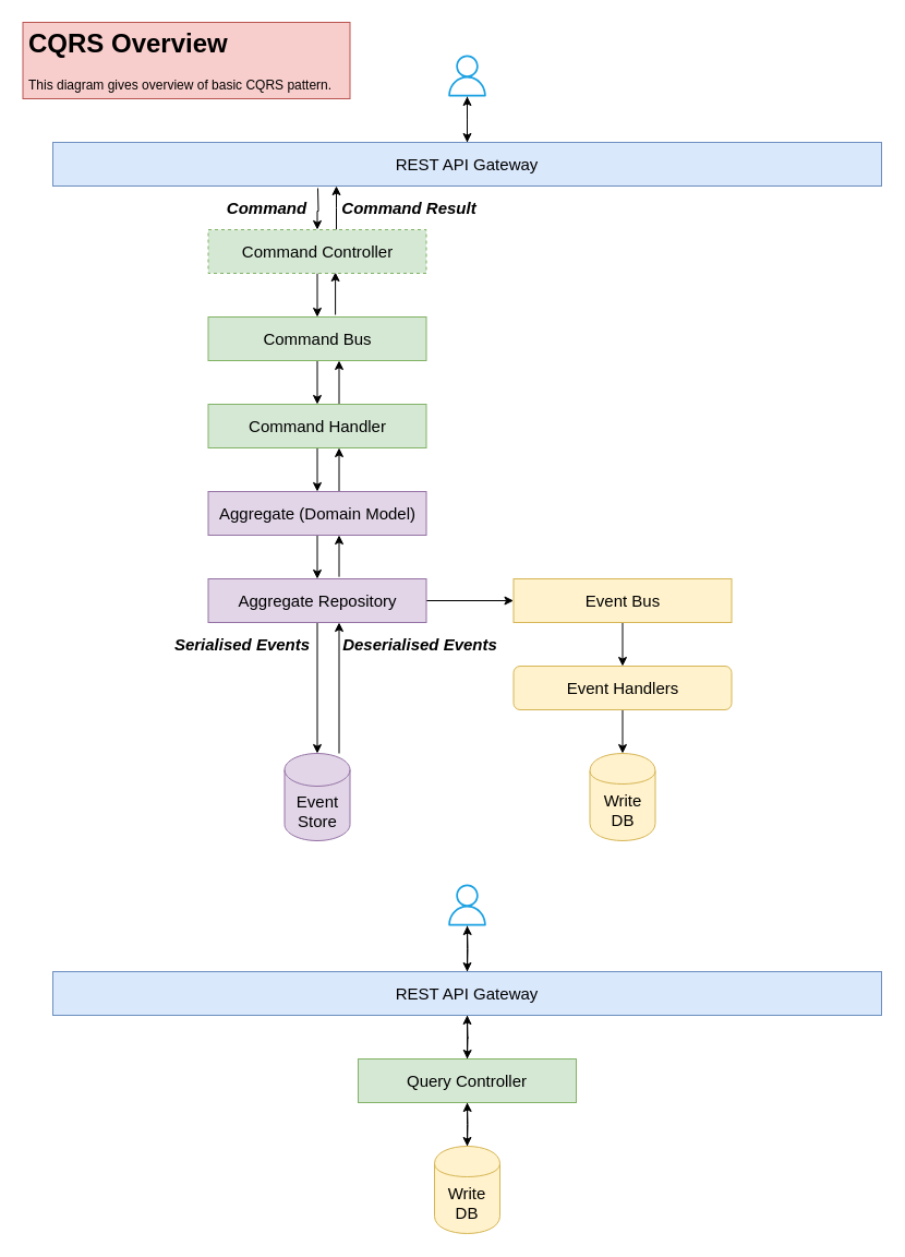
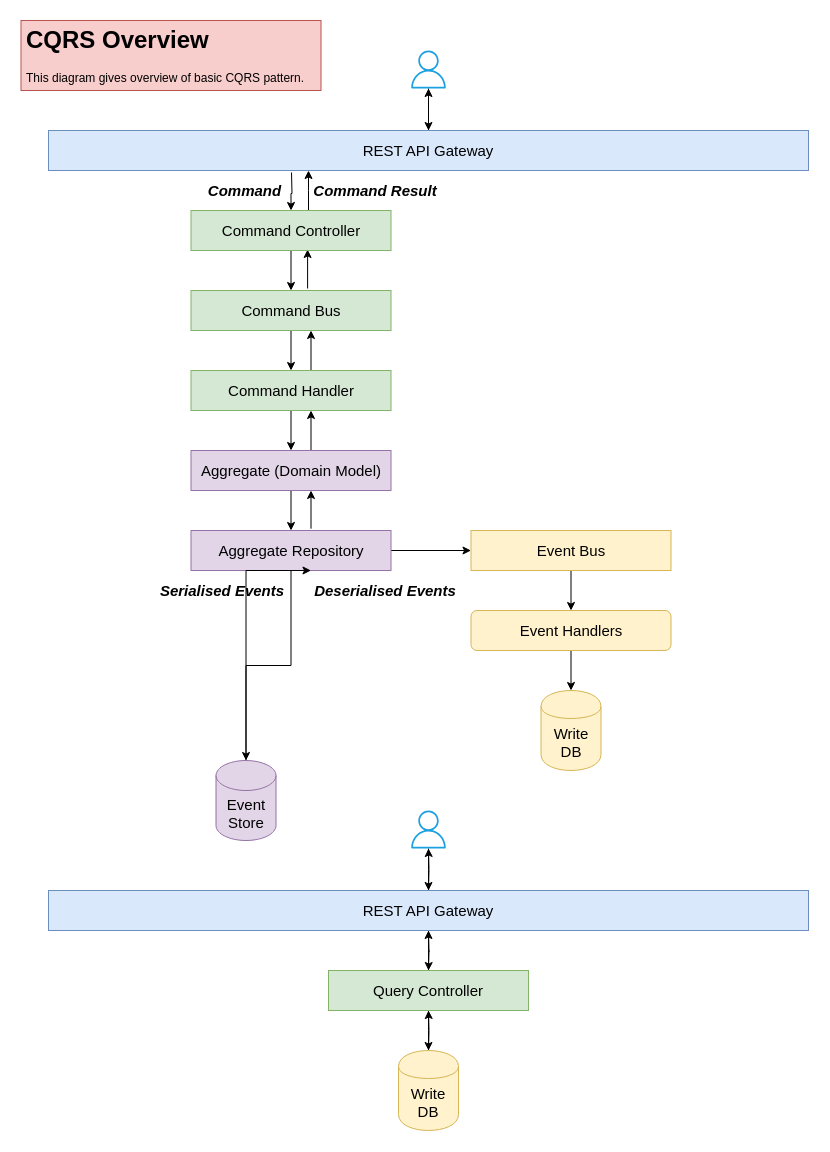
  <mxCell id="0" />
  <mxCell id="1" parent="0" />
  <mxCell id="2" style="edgeStyle=orthogonalEdgeStyle;rounded=0;orthogonalLoop=1;jettySize=auto;html=1;entryX=0.5;entryY=0;entryDx=0;entryDy=0;fontSize=15;" parent="1" source="3" target="6" edge="1"><mxGeometry relative="1" as="geometry" /></mxCell>
  <mxCell id="3" value="" style="outlineConnect=0;fontColor=#ffffff;fillColor=#1ba1e2;strokeColor=#006EAF;dashed=0;verticalLabelPosition=bottom;verticalAlign=top;align=center;html=1;fontSize=15;fontStyle=0;aspect=fixed;pointerEvents=1;shape=mxgraph.aws4.user;" parent="1" vertex="1"><mxGeometry x="409" y="50" width="38" height="38" as="geometry" /></mxCell>
  <mxCell id="4" value="" style="edgeStyle=orthogonalEdgeStyle;rounded=0;orthogonalLoop=1;jettySize=auto;html=1;fontSize=15;" parent="1" source="6" target="3" edge="1"><mxGeometry relative="1" as="geometry" /></mxCell>
  <mxCell id="5" value="" style="edgeStyle=orthogonalEdgeStyle;rounded=0;orthogonalLoop=1;jettySize=auto;html=1;fontSize=15;" parent="1" target="44" edge="1"><mxGeometry relative="1" as="geometry"><mxPoint x="291" y="172" as="sourcePoint" /></mxGeometry></mxCell>
  <mxCell id="6" value="REST API Gateway" style="rounded=0;whiteSpace=wrap;html=1;fontSize=15;fillColor=#dae8fc;strokeColor=#6c8ebf;" parent="1" vertex="1"><mxGeometry x="48" y="130" width="760" height="40" as="geometry" /></mxCell>
  <mxCell id="7" value="" style="edgeStyle=orthogonalEdgeStyle;rounded=0;orthogonalLoop=1;jettySize=auto;html=1;fontSize=15;" parent="1" source="9" target="14" edge="1"><mxGeometry relative="1" as="geometry" /></mxCell>
  <mxCell id="8" style="edgeStyle=orthogonalEdgeStyle;rounded=0;orthogonalLoop=1;jettySize=auto;html=1;exitX=0.583;exitY=-0.05;exitDx=0;exitDy=0;entryX=0.583;entryY=0.975;entryDx=0;entryDy=0;entryPerimeter=0;exitPerimeter=0;fontSize=15;" parent="1" source="9" target="44" edge="1"><mxGeometry relative="1" as="geometry"><Array as="points" /></mxGeometry></mxCell>
  <mxCell id="9" value="Command Bus" style="rounded=0;whiteSpace=wrap;html=1;fontSize=15;fillColor=#d5e8d4;strokeColor=#82b366;" parent="1" vertex="1"><mxGeometry x="190.5" y="290" width="200" height="40" as="geometry" /></mxCell>
  <mxCell id="10" value="Command" style="text;html=1;strokeColor=none;fillColor=none;align=center;verticalAlign=middle;whiteSpace=wrap;rounded=0;fontSize=15;fontStyle=3" parent="1" vertex="1"><mxGeometry x="208" y="180" width="72.5" height="20" as="geometry" /></mxCell>
  <mxCell id="11" value="Command Result&lt;br style=&quot;font-size: 15px;&quot;&gt;" style="text;html=1;strokeColor=none;fillColor=none;align=center;verticalAlign=middle;whiteSpace=wrap;rounded=0;fontSize=15;fontStyle=3" parent="1" vertex="1"><mxGeometry x="312" y="180" width="126" height="20" as="geometry" /></mxCell>
  <mxCell id="12" value="" style="edgeStyle=orthogonalEdgeStyle;rounded=0;orthogonalLoop=1;jettySize=auto;html=1;fontSize=15;" parent="1" source="14" target="17" edge="1"><mxGeometry relative="1" as="geometry" /></mxCell>
  <mxCell id="13" style="edgeStyle=orthogonalEdgeStyle;rounded=0;orthogonalLoop=1;jettySize=auto;html=1;exitX=0.75;exitY=0;exitDx=0;exitDy=0;fontSize=15;" parent="1" source="14" edge="1"><mxGeometry relative="1" as="geometry"><mxPoint x="310.5" y="330" as="targetPoint" /><Array as="points"><mxPoint x="310.5" y="370" /><mxPoint x="310.5" y="330" /></Array></mxGeometry></mxCell>
  <mxCell id="14" value="Command Handler" style="rounded=0;whiteSpace=wrap;html=1;fontSize=15;fillColor=#d5e8d4;strokeColor=#82b366;" parent="1" vertex="1"><mxGeometry x="190.5" y="370" width="200" height="40" as="geometry" /></mxCell>
  <mxCell id="15" value="" style="edgeStyle=orthogonalEdgeStyle;rounded=0;orthogonalLoop=1;jettySize=auto;html=1;fontSize=15;" parent="1" source="17" target="21" edge="1"><mxGeometry relative="1" as="geometry" /></mxCell>
  <mxCell id="16" style="edgeStyle=orthogonalEdgeStyle;rounded=0;orthogonalLoop=1;jettySize=auto;html=1;exitX=0.75;exitY=0;exitDx=0;exitDy=0;fontSize=15;" parent="1" source="17" edge="1"><mxGeometry relative="1" as="geometry"><mxPoint x="310.5" y="410" as="targetPoint" /><Array as="points"><mxPoint x="310.5" y="450" /><mxPoint x="310.5" y="410" /></Array></mxGeometry></mxCell>
  <mxCell id="17" value="Aggregate (Domain Model)" style="rounded=0;whiteSpace=wrap;html=1;fontSize=15;fillColor=#e1d5e7;strokeColor=#9673a6;" parent="1" vertex="1"><mxGeometry x="190.5" y="450" width="200" height="40" as="geometry" /></mxCell>
  <mxCell id="18" value="" style="edgeStyle=orthogonalEdgeStyle;rounded=0;orthogonalLoop=1;jettySize=auto;html=1;fontSize=15;" parent="1" source="21" target="23" edge="1"><mxGeometry relative="1" as="geometry" /></mxCell>
  <mxCell id="19" style="edgeStyle=orthogonalEdgeStyle;rounded=0;orthogonalLoop=1;jettySize=auto;html=1;exitX=0.6;exitY=-0.046;exitDx=0;exitDy=0;exitPerimeter=0;fontSize=15;" parent="1" source="21" edge="1"><mxGeometry relative="1" as="geometry"><mxPoint x="310.5" y="490" as="targetPoint" /><Array as="points" /></mxGeometry></mxCell>
  <mxCell id="20" value="" style="edgeStyle=orthogonalEdgeStyle;rounded=0;orthogonalLoop=1;jettySize=auto;html=1;fontSize=15;" parent="1" source="21" target="25" edge="1"><mxGeometry relative="1" as="geometry" /></mxCell>
  <mxCell id="21" value="Aggregate Repository" style="rounded=0;whiteSpace=wrap;html=1;fontSize=15;fillColor=#e1d5e7;strokeColor=#9673a6;" parent="1" vertex="1"><mxGeometry x="190.5" y="530" width="200" height="40" as="geometry" /></mxCell>
  <mxCell id="22" style="edgeStyle=orthogonalEdgeStyle;rounded=0;orthogonalLoop=1;jettySize=auto;html=1;fontSize=15;" parent="1" source="23" edge="1"><mxGeometry relative="1" as="geometry"><mxPoint x="310.5" y="570" as="targetPoint" /><Array as="points"><mxPoint x="310.5" y="570" /></Array></mxGeometry></mxCell>
- <mxCell id="23" value="Event Store" style="shape=cylinder3;whiteSpace=wrap;html=1;boundedLbl=1;backgroundOutline=1;size=15;fontSize=15;fillColor=#e1d5e7;strokeColor=#9673a6;" parent="1" vertex="1"><mxGeometry x="260.5" y="690" width="60" height="80" as="geometry" /></mxCell>
+ <mxCell id="23" value="Event Store" style="shape=cylinder3;whiteSpace=wrap;html=1;boundedLbl=1;backgroundOutline=1;size=15;fontSize=15;fillColor=#e1d5e7;strokeColor=#9673a6;" parent="1" vertex="1"><mxGeometry x="215.5" y="760" width="60" height="80" as="geometry" /></mxCell>
  <mxCell id="24" value="" style="edgeStyle=orthogonalEdgeStyle;rounded=0;orthogonalLoop=1;jettySize=auto;html=1;fontSize=15;" parent="1" source="25" target="27" edge="1"><mxGeometry relative="1" as="geometry" /></mxCell>
  <mxCell id="25" value="Event Bus" style="rounded=0;whiteSpace=wrap;html=1;fontSize=15;fillColor=#fff2cc;strokeColor=#d6b656;" parent="1" vertex="1"><mxGeometry x="470.5" y="530" width="200" height="40" as="geometry" /></mxCell>
  <mxCell id="26" value="" style="edgeStyle=orthogonalEdgeStyle;rounded=0;orthogonalLoop=1;jettySize=auto;html=1;fontSize=15;" parent="1" source="27" target="28" edge="1"><mxGeometry relative="1" as="geometry" /></mxCell>
  <mxCell id="27" value="Event Handlers" style="whiteSpace=wrap;html=1;fontSize=15;fillColor=#fff2cc;strokeColor=#d6b656;rounded=1;" parent="1" vertex="1"><mxGeometry x="470.5" y="610" width="200" height="40" as="geometry" /></mxCell>
  <mxCell id="28" value="Write DB" style="shape=cylinder;whiteSpace=wrap;html=1;boundedLbl=1;backgroundOutline=1;rounded=0;fontSize=15;fillColor=#fff2cc;strokeColor=#d6b656;" parent="1" vertex="1"><mxGeometry x="540.5" y="690" width="60" height="80" as="geometry" /></mxCell>
  <mxCell id="29" style="edgeStyle=orthogonalEdgeStyle;rounded=0;orthogonalLoop=1;jettySize=auto;html=1;exitX=0.5;exitY=1;exitDx=0;exitDy=0;fontSize=15;" parent="1" source="11" target="11" edge="1"><mxGeometry relative="1" as="geometry" /></mxCell>
  <mxCell id="30" value="Serialised Events&lt;br style=&quot;font-size: 15px;&quot;&gt;" style="text;html=1;strokeColor=none;fillColor=none;align=center;verticalAlign=middle;whiteSpace=wrap;rounded=0;fontSize=15;fontStyle=3" parent="1" vertex="1"><mxGeometry x="158" y="580" width="127.5" height="20" as="geometry" /></mxCell>
  <mxCell id="31" value="Deserialised Events" style="text;html=1;strokeColor=none;fillColor=none;align=center;verticalAlign=middle;whiteSpace=wrap;rounded=0;fontSize=15;fontStyle=3" parent="1" vertex="1"><mxGeometry x="312" y="580" width="146" height="20" as="geometry" /></mxCell>
  <mxCell id="32" value="" style="edgeStyle=orthogonalEdgeStyle;rounded=0;orthogonalLoop=1;jettySize=auto;html=1;fontSize=15;" parent="1" source="33" edge="1"><mxGeometry relative="1" as="geometry"><mxPoint x="428" y="890" as="targetPoint" /></mxGeometry></mxCell>
  <mxCell id="33" value="" style="outlineConnect=0;fontColor=#ffffff;fillColor=#1ba1e2;strokeColor=#006EAF;dashed=0;verticalLabelPosition=bottom;verticalAlign=top;align=center;html=1;fontSize=15;fontStyle=0;aspect=fixed;pointerEvents=1;shape=mxgraph.aws4.user;" parent="1" vertex="1"><mxGeometry x="409" y="810" width="38" height="38" as="geometry" /></mxCell>
  <mxCell id="34" style="edgeStyle=orthogonalEdgeStyle;rounded=0;orthogonalLoop=1;jettySize=auto;html=1;fontSize=15;" parent="1" target="33" edge="1"><mxGeometry relative="1" as="geometry"><mxPoint x="428" y="890" as="sourcePoint" /></mxGeometry></mxCell>
  <mxCell id="35" style="edgeStyle=orthogonalEdgeStyle;rounded=0;orthogonalLoop=1;jettySize=auto;html=1;fontSize=15;" parent="1" edge="1"><mxGeometry relative="1" as="geometry"><mxPoint x="428" y="970" as="targetPoint" /><mxPoint x="428" y="930" as="sourcePoint" /></mxGeometry></mxCell>
  <mxCell id="36" value="REST API Gateway" style="rounded=0;whiteSpace=wrap;html=1;fontSize=15;fillColor=#dae8fc;strokeColor=#6c8ebf;" parent="1" vertex="1"><mxGeometry x="48" y="890" width="760" height="40" as="geometry" /></mxCell>
  <mxCell id="37" style="edgeStyle=orthogonalEdgeStyle;rounded=0;orthogonalLoop=1;jettySize=auto;html=1;entryX=0.5;entryY=1;entryDx=0;entryDy=0;fontSize=15;" parent="1" target="41" edge="1"><mxGeometry relative="1" as="geometry"><mxPoint x="428" y="1050" as="sourcePoint" /></mxGeometry></mxCell>
  <mxCell id="38" value="Write DB" style="shape=cylinder;whiteSpace=wrap;html=1;boundedLbl=1;backgroundOutline=1;rounded=0;fontSize=15;fillColor=#fff2cc;strokeColor=#d6b656;" parent="1" vertex="1"><mxGeometry x="398" y="1050" width="60" height="80" as="geometry" /></mxCell>
  <mxCell id="39" value="" style="edgeStyle=orthogonalEdgeStyle;rounded=0;orthogonalLoop=1;jettySize=auto;html=1;fontSize=15;" parent="1" source="41" edge="1"><mxGeometry relative="1" as="geometry"><mxPoint x="428" y="930" as="targetPoint" /></mxGeometry></mxCell>
  <mxCell id="40" value="" style="edgeStyle=orthogonalEdgeStyle;rounded=0;orthogonalLoop=1;jettySize=auto;html=1;fontSize=15;" parent="1" source="41" edge="1"><mxGeometry relative="1" as="geometry"><mxPoint x="428" y="1050" as="targetPoint" /></mxGeometry></mxCell>
  <mxCell id="41" value="Query Controller" style="rounded=0;whiteSpace=wrap;html=1;fontSize=15;fillColor=#d5e8d4;strokeColor=#82b366;" parent="1" vertex="1"><mxGeometry x="328" y="970" width="200" height="40" as="geometry" /></mxCell>
  <mxCell id="42" value="" style="edgeStyle=orthogonalEdgeStyle;rounded=0;orthogonalLoop=1;jettySize=auto;html=1;fontSize=15;" parent="1" source="44" target="9" edge="1"><mxGeometry relative="1" as="geometry" /></mxCell>
  <mxCell id="43" style="edgeStyle=orthogonalEdgeStyle;rounded=0;orthogonalLoop=1;jettySize=auto;html=1;fontSize=15;" parent="1" source="44" edge="1"><mxGeometry relative="1" as="geometry"><mxPoint x="308" y="170" as="targetPoint" /><Array as="points"><mxPoint x="308" y="190" /><mxPoint x="308" y="190" /></Array></mxGeometry></mxCell>
- <mxCell id="44" value="Command Controller" style="rounded=0;whiteSpace=wrap;html=1;fontSize=15;fillColor=#d5e8d4;strokeColor=#82b366;dashed=1;" parent="1" vertex="1"><mxGeometry x="190.5" y="210" width="200" height="40" as="geometry" /></mxCell>
+ <mxCell id="44" value="Command Controller" style="rounded=0;whiteSpace=wrap;html=1;fontSize=15;fillColor=#d5e8d4;strokeColor=#82b366;" parent="1" vertex="1"><mxGeometry x="190.5" y="210" width="200" height="40" as="geometry" /></mxCell>
  <mxCell id="45" value="&lt;h1&gt;CQRS Overview&lt;/h1&gt;&lt;p&gt;This diagram gives overview of basic CQRS pattern.&lt;/p&gt;" style="text;html=1;strokeColor=#b85450;fillColor=#f8cecc;spacing=5;spacingTop=-20;whiteSpace=wrap;overflow=hidden;rounded=0;" vertex="1" parent="1"><mxGeometry x="20.5" y="20" width="300" height="70" as="geometry" /></mxCell>
